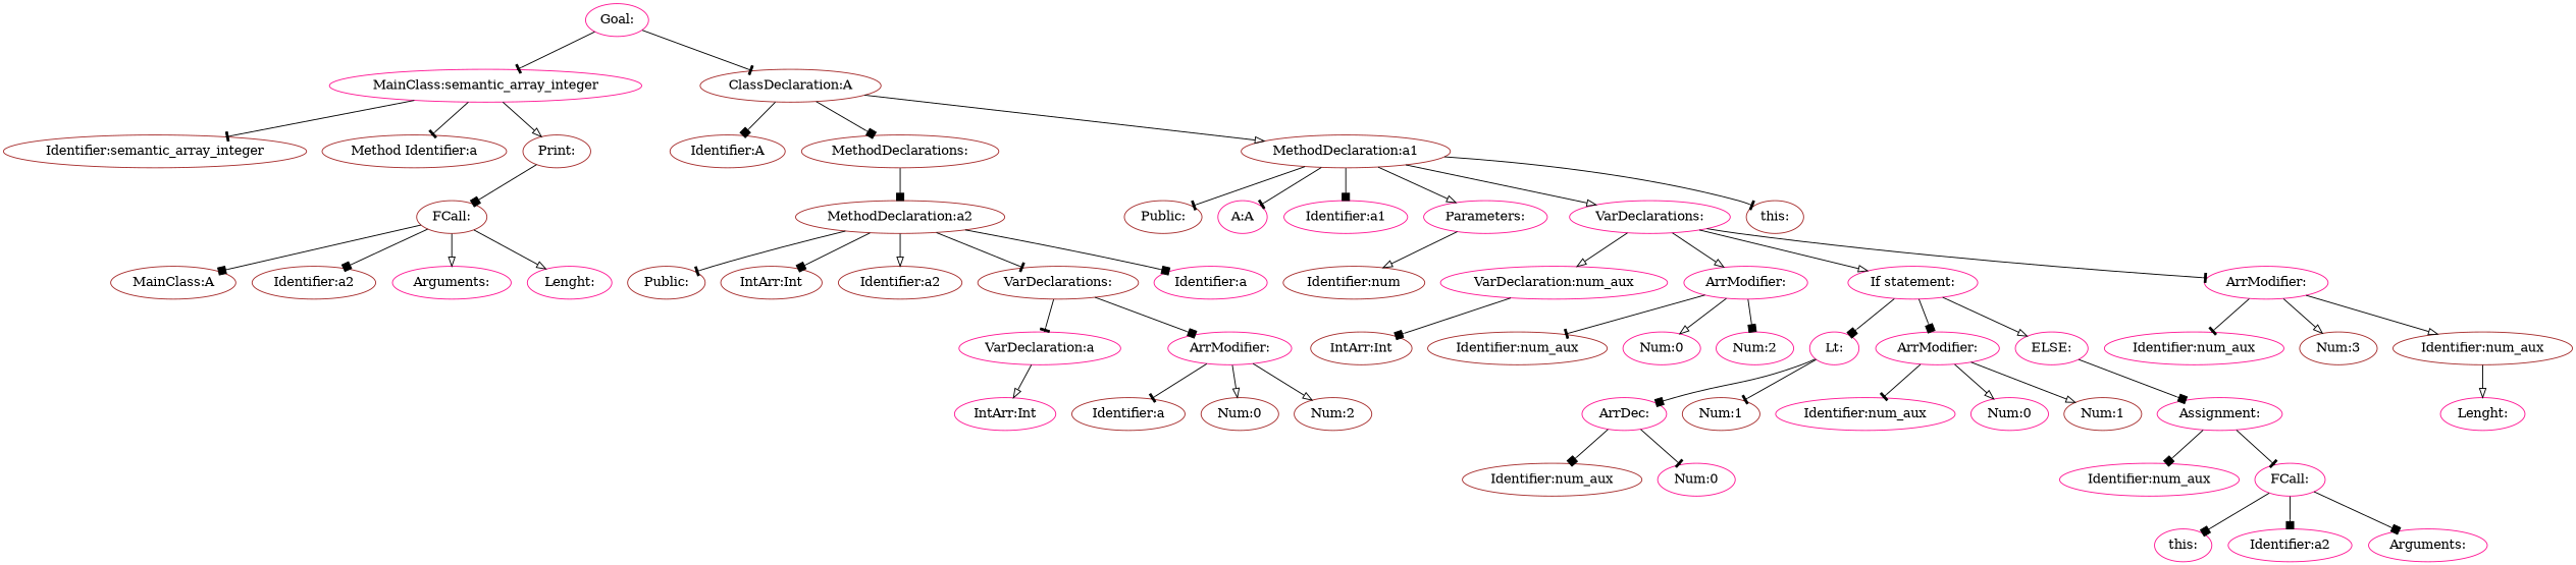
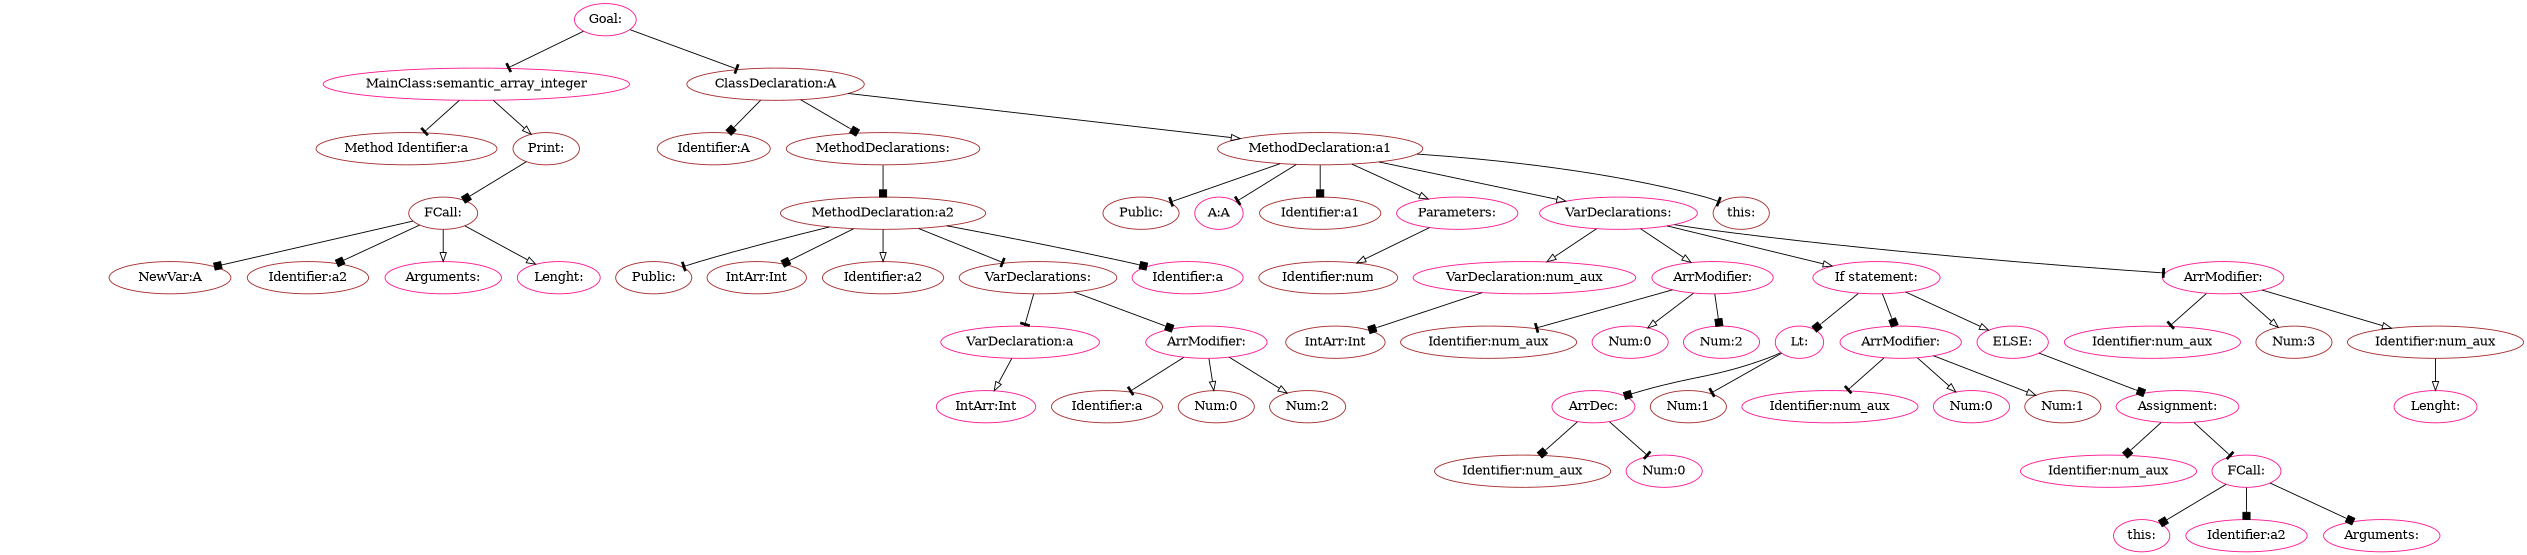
  digraph {
    node [color=deeppink]
    edge [arrowhead=onormal]
    n1 [label="Goal:"]
    n2 [label="MainClass:semantic_array_integer"]
    n3 [color=brown label="ClassDeclaration:A"]
-   n4 [color=brown label="Identifier:semantic_array_integer"]
    n5 [color=brown label="Method Identifier:a"]
    n6 [color=brown label="Print:"]
    n7 [color=brown label="Identifier:A"]
    n8 [color=brown label="MethodDeclarations:"]
    n9 [color=brown label="MethodDeclaration:a1"]
    n10 [color=brown label="FCall:"]
-   n11 [color=brown label="MainClass:A"]
+   n11 [color=brown label="NewVar:A"]
    n12 [color=brown label="Identifier:a2"]
    n13 [label="Arguments:"]
    n14 [label="Lenght:"]
    n15 [color=brown label="MethodDeclaration:a2"]
    n16 [color=brown label="Public:"]
    n17 [label="A:A"]
-   n18 [label="Identifier:a1"]
+   n18 [color=brown label="Identifier:a1"]
    n19 [label="Parameters:"]
    n20 [label="VarDeclarations:"]
    n21 [color=brown label="this:"]
    n22 [color=brown label="Public:"]
    n23 [color=brown label="IntArr:Int"]
    n24 [color=brown label="Identifier:a2"]
    n25 [color=brown label="VarDeclarations:"]
    n26 [label="Identifier:a"]
    n27 [color=brown label="Identifier:num"]
    n28 [label="VarDeclaration:num_aux"]
    n29 [label="ArrModifier:"]
    n30 [label="If statement:"]
    n31 [label="ArrModifier:"]
    n32 [color=brown label="IntArr:Int"]
    n33 [color=brown label="Identifier:num_aux"]
    n34 [label="Num:0"]
    n35 [label="Num:2"]
    n36 [label="Lt:"]
    n37 [label="ArrModifier:"]
    n38 [label="ELSE:"]
    n39 [label="Identifier:num_aux"]
    n40 [color=brown label="Num:3"]
    n41 [color=brown label="Identifier:num_aux"]
    n42 [label="ArrDec:"]
    n43 [color=brown label="Num:1"]
    n44 [label="Identifier:num_aux"]
    n45 [label="Num:0"]
    n46 [color=brown label="Num:1"]
    n47 [label="Assignment:"]
    n48 [color=brown label="Identifier:num_aux"]
    n49 [label="Num:0"]
    n50 [label="Identifier:num_aux"]
    n51 [label="FCall:"]
    n52 [label="this:"]
    n53 [label="Identifier:a2"]
    n54 [label="Arguments:"]
    n55 [label="Lenght:"]
    n56 [label="VarDeclaration:a"]
    n57 [label="ArrModifier:"]
    n58 [label="IntArr:Int"]
    n59 [color=brown label="Identifier:a"]
    n60 [color=brown label="Num:0"]
    n61 [color=brown label="Num:2"]
    n1 -> n2 [arrowhead=tee]
    n1 -> n3 [arrowhead=tee]
-   n2 -> n4 [arrowhead=tee]
    n2 -> n5 [arrowhead=tee]
    n2 -> n6
    n3 -> n7 [arrowhead=box]
    n3 -> n8 [arrowhead=box]
    n3 -> n9
    n6 -> n10 [arrowhead=box]
    n8 -> n15 [arrowhead=box]
    n9 -> n16 [arrowhead=tee]
    n9 -> n17 [arrowhead=tee]
    n9 -> n18 [arrowhead=box]
    n9 -> n19
    n9 -> n20
    n9 -> n21 [arrowhead=tee]
    n10 -> n11 [arrowhead=box]
    n10 -> n12 [arrowhead=box]
    n10 -> n13
    n10 -> n14
    n15 -> n22 [arrowhead=tee]
    n15 -> n23 [arrowhead=box]
    n15 -> n24
    n15 -> n25 [arrowhead=tee]
    n15 -> n26 [arrowhead=box]
    n19 -> n27
    n20 -> n28
    n20 -> n29
    n20 -> n30
    n20 -> n31 [arrowhead=tee]
    n25 -> n56 [arrowhead=tee]
    n25 -> n57 [arrowhead=box]
    n28 -> n32 [arrowhead=box]
    n29 -> n33 [arrowhead=tee]
    n29 -> n34
    n29 -> n35 [arrowhead=box]
    n30 -> n36 [arrowhead=box]
    n30 -> n37 [arrowhead=box]
    n30 -> n38
    n31 -> n39 [arrowhead=tee]
    n31 -> n40
    n31 -> n41
    n36 -> n42 [arrowhead=box]
    n36 -> n43 [arrowhead=tee]
    n37 -> n44 [arrowhead=tee]
    n37 -> n45
    n37 -> n46
    n38 -> n47 [arrowhead=box]
    n41 -> n55
    n42 -> n48 [arrowhead=box]
    n42 -> n49 [arrowhead=tee]
    n47 -> n50 [arrowhead=box]
    n47 -> n51 [arrowhead=tee]
    n51 -> n52 [arrowhead=box]
    n51 -> n53 [arrowhead=box]
    n51 -> n54 [arrowhead=box]
    n56 -> n58
    n57 -> n59 [arrowhead=tee]
    n57 -> n60
    n57 -> n61
  }
